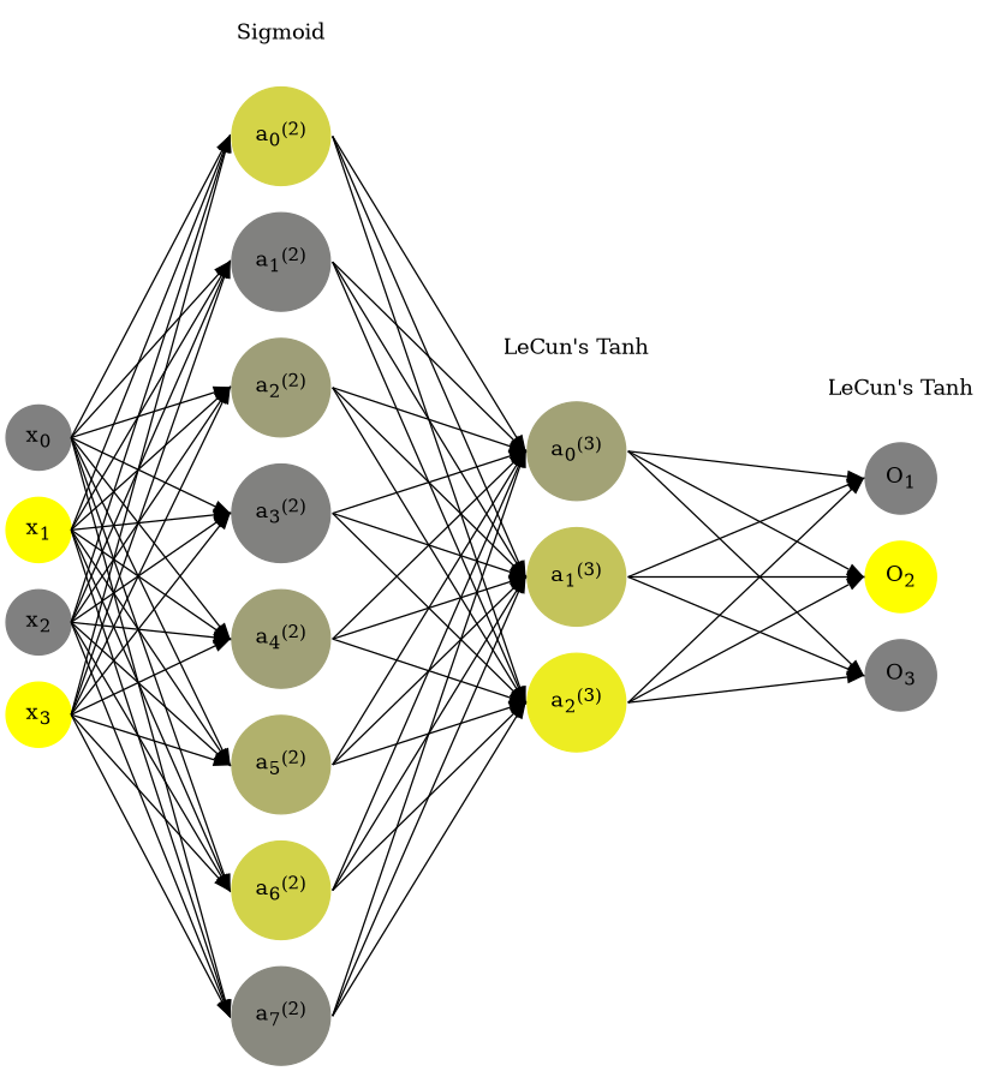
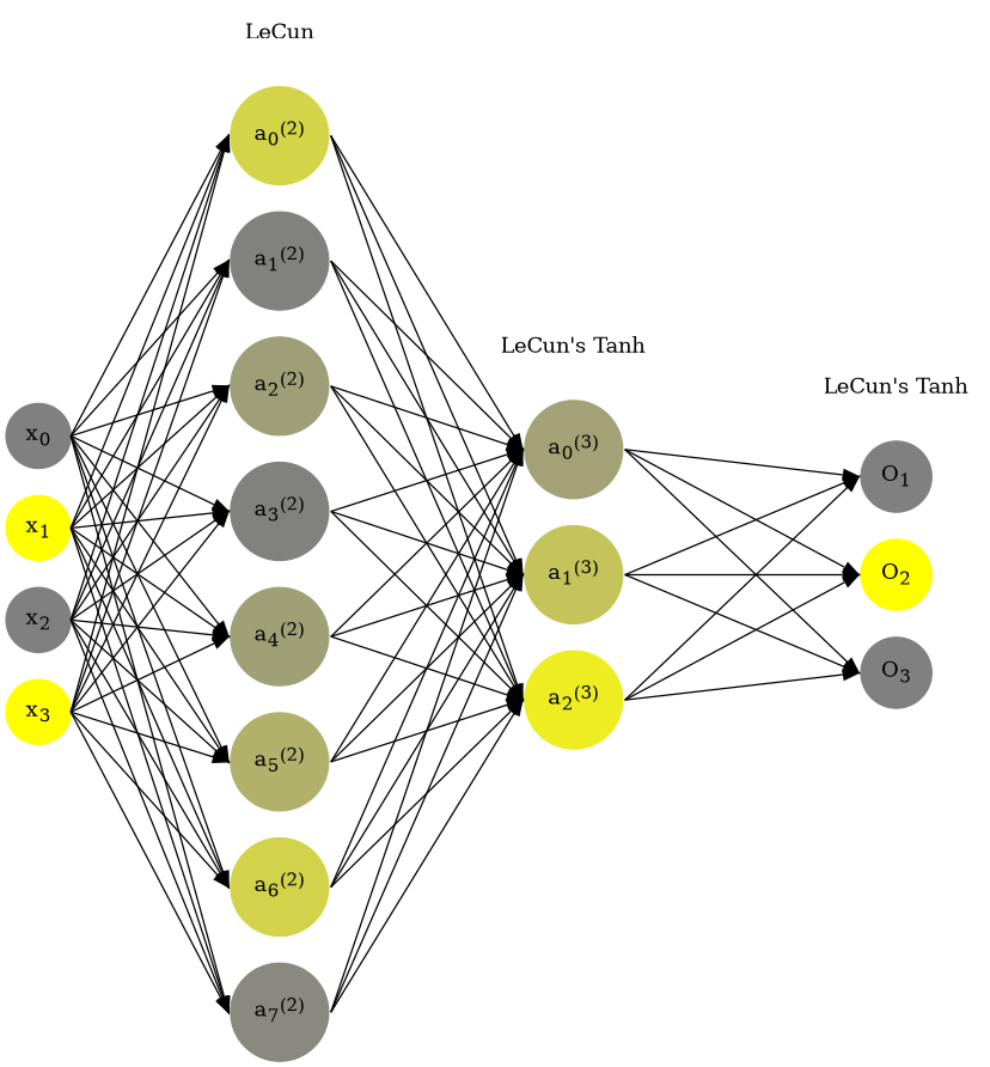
  digraph {
    rankdir=LR
    ranksep=1.4
    splines=false
    node [color="0.1667, 0.0, 0.5" fillcolor="0.1667, 0.0, 0.5" shape=circle style=filled]
    edge [headport=w style=solid tailport=e]
    n1 [label=<x<sub>0</sub>>]
    n2 [color="0.1667, 1.0, 1.0" fillcolor="0.1667, 1.0, 1.0" label=<x<sub>1</sub>>]
    n3 [label=<x<sub>2</sub>>]
    n4 [color="0.1667, 1.0, 1.0" fillcolor="0.1667, 1.0, 1.0" label=<x<sub>3</sub>>]
    n5 [color="0.1667, 0.659393, 0.829697" fillcolor="0.1667, 0.659393, 0.829697" label=<a<sub>0</sub><sup>(2)</sup>>]
    n6 [color="0.1667, 0.010652, 0.505326" fillcolor="0.1667, 0.010652, 0.505326" label=<a<sub>1</sub><sup>(2)</sup>>]
    n7 [color="0.1667, 0.237670, 0.618835" fillcolor="0.1667, 0.237670, 0.618835" label=<a<sub>2</sub><sup>(2)</sup>>]
    n8 [color="0.1667, 0.009937, 0.504969" fillcolor="0.1667, 0.009937, 0.504969" label=<a<sub>3</sub><sup>(2)</sup>>]
    n9 [color="0.1667, 0.252378, 0.626189" fillcolor="0.1667, 0.252378, 0.626189" label=<a<sub>4</sub><sup>(2)</sup>>]
    n10 [color="0.1667, 0.388592, 0.694296" fillcolor="0.1667, 0.388592, 0.694296" label=<a<sub>5</sub><sup>(2)</sup>>]
    n11 [color="0.1667, 0.648647, 0.824324" fillcolor="0.1667, 0.648647, 0.824324" label=<a<sub>6</sub><sup>(2)</sup>>]
    n12 [color="0.1667, 0.074107, 0.537053" fillcolor="0.1667, 0.074107, 0.537053" label=<a<sub>7</sub><sup>(2)</sup>>]
    n13 [color="0.1667, 0.270172, 0.635086" fillcolor="0.1667, 0.270172, 0.635086" label=<a<sub>0</sub><sup>(3)</sup>>]
    n14 [color="0.1667, 0.536812, 0.768406" fillcolor="0.1667, 0.536812, 0.768406" label=<a<sub>1</sub><sup>(3)</sup>>]
    n15 [color="0.1667, 0.854244, 0.927122" fillcolor="0.1667, 0.854244, 0.927122" label=<a<sub>2</sub><sup>(3)</sup>>]
    n16 [label=<O<sub>1</sub>>]
    n17 [color="0.1667, 1.0, 1.0" fillcolor="0.1667, 1.0, 1.0" label=<O<sub>2</sub>>]
    n18 [label=<O<sub>3</sub>>]
-   n19 [label=Sigmoid shape=plaintext color="" fillcolor="" style=""]
+   n19 [label=LeCun shape=plaintext color="" fillcolor="" style=""]
    n20 [label="LeCun's Tanh" shape=plaintext color="" fillcolor="" style=""]
    n21 [label="LeCun's Tanh" shape=plaintext color="" fillcolor="" style=""]
    subgraph sub_1 {
      n1
    }
    subgraph sub_2 {
      n2
    }
    subgraph sub_3 {
      n3
    }
    subgraph sub_4 {
      n4
    }
    subgraph sub_5 {
      n5
    }
    subgraph sub_6 {
      n6
    }
    subgraph sub_7 {
      n7
    }
    subgraph sub_8 {
      n8
    }
    subgraph sub_9 {
      n9
    }
    subgraph sub_10 {
      n10
    }
    subgraph sub_11 {
      n11
    }
    subgraph sub_12 {
      n12
    }
    subgraph sub_13 {
      n13
    }
    subgraph sub_14 {
      n14
    }
    subgraph sub_15 {
      n15
    }
    subgraph sub_16 {
      n16
    }
    subgraph sub_17 {
      n17
    }
    subgraph sub_18 {
      n18
    }
    subgraph sub_19 {
      rank=same
      n1
      n2
      n3
      n4
    }
    subgraph sub_20 {
      rank=same
      n5
      n6
      n7
      n8
      n9
      n10
      n11
      n12
    }
    subgraph sub_21 {
      rank=same
      n13
      n14
      n15
    }
    subgraph sub_22 {
      rank=same
      n16
      n17
      n18
    }
    subgraph sub_23 {
      rank=same
      n5
      n19
    }
    subgraph sub_24 {
      rank=same
      n13
      n20
    }
    subgraph sub_25 {
      rank=same
      n16
      n21
    }
    n1 -> n2 [style=invis]
    n1 -> n5
    n1 -> n6
    n1 -> n7
    n1 -> n8
    n1 -> n9
    n1 -> n10
    n1 -> n11
    n1 -> n12
    n2 -> n3 [style=invis]
    n2 -> n5
    n2 -> n6
    n2 -> n7
    n2 -> n8
    n2 -> n9
    n2 -> n10
    n2 -> n11
    n2 -> n12
    n3 -> n4 [style=invis]
    n3 -> n5
    n3 -> n6
    n3 -> n7
    n3 -> n8
    n3 -> n9
    n3 -> n10
    n3 -> n11
    n3 -> n12
    n4 -> n5
    n4 -> n6
    n4 -> n7
    n4 -> n8
    n4 -> n9
    n4 -> n10
    n4 -> n11
    n4 -> n12
    n5 -> n6 [style=invis]
    n5 -> n13
    n5 -> n14
    n5 -> n15
    n6 -> n7 [style=invis]
    n6 -> n13
    n6 -> n14
    n6 -> n15
    n7 -> n8 [style=invis]
    n7 -> n13
    n7 -> n14
    n7 -> n15
    n8 -> n9 [style=invis]
    n8 -> n13
    n8 -> n14
    n8 -> n15
    n9 -> n10 [style=invis]
    n9 -> n13
    n9 -> n14
    n9 -> n15
    n10 -> n11 [style=invis]
    n10 -> n13
    n10 -> n14
    n10 -> n15
    n11 -> n12 [style=invis]
    n11 -> n13
    n11 -> n14
    n11 -> n15
    n12 -> n13
    n12 -> n14
    n12 -> n15
    n13 -> n14 [style=invis]
    n13 -> n16
    n13 -> n17
    n13 -> n18
    n14 -> n15 [style=invis]
    n14 -> n16
    n14 -> n17
    n14 -> n18
    n15 -> n16
    n15 -> n17
    n15 -> n18
    n16 -> n17 [style=invis]
    n17 -> n18 [style=invis]
    n19 -> n5 [style=invis]
    n20 -> n13 [style=invis]
    n21 -> n16 [style=invis]
  }
